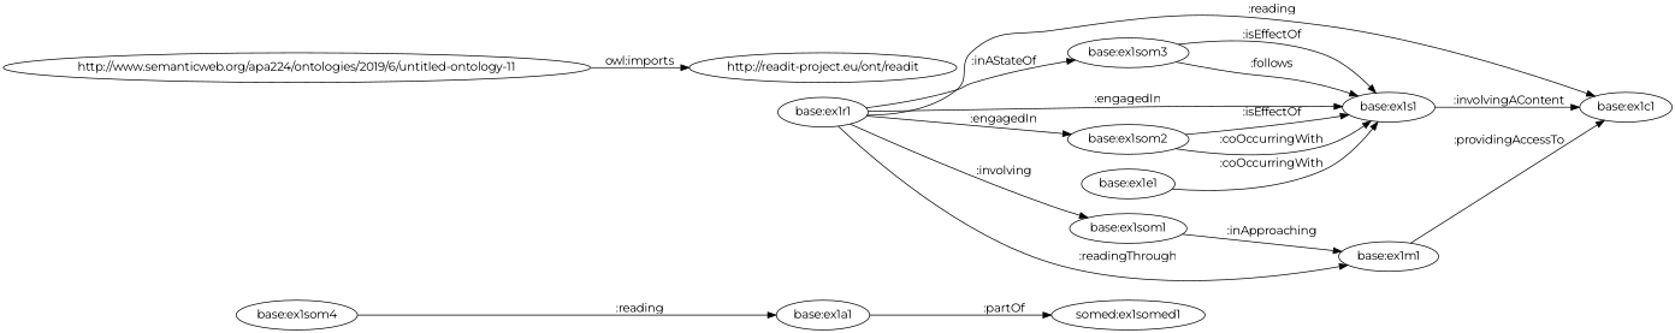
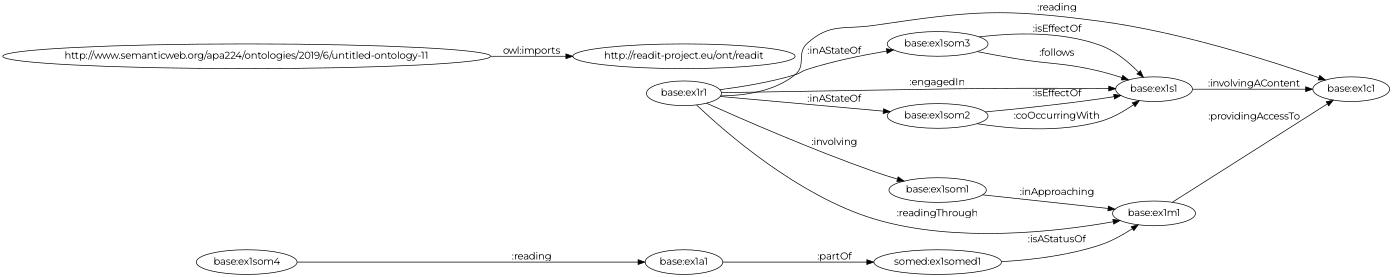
  digraph {
    fontname=Montserrat
    rankdir=LR
    node [fontname=Montserrat]
    edge [fontname=Montserrat]
    "base:ex1r1"
    "base:ex1c1"
    "base:ex1som1"
    "base:ex1som3"
    "base:ex1s1"
    "base:ex1m1"
    "base:ex1som2"
    "base:ex1som4"
    "base:ex1a1"
    n10 [label="somed:ex1somed1"]
    n11 [label="http://readit-project.eu/ont/readit"]
    "http://www.semanticweb.org/apa224/ontologies/2019/6/untitled-ontology-11"
-   "base:ex1e1"
    "base:ex1r1" -> "base:ex1c1" [label=":reading"]
    "base:ex1r1" -> "base:ex1som1" [label=":involving"]
    "base:ex1r1" -> "base:ex1som3" [label=":inAStateOf"]
    "base:ex1r1" -> "base:ex1s1" [label=":engagedIn"]
    "base:ex1r1" -> "base:ex1m1" [label=":readingThrough"]
-   "base:ex1r1" -> "base:ex1som2" [label=":engagedIn"]
+   "base:ex1r1" -> "base:ex1som2" [label=":inAStateOf"]
    "base:ex1som1" -> "base:ex1m1" [label=":inApproaching"]
    "base:ex1som3" -> "base:ex1s1" [label=":isEffectOf"]
    "base:ex1som3" -> "base:ex1s1" [label=":follows"]
    "base:ex1s1" -> "base:ex1c1" [label=":involvingAContent"]
    "base:ex1m1" -> "base:ex1c1" [label=":providingAccessTo"]
    "base:ex1som2" -> "base:ex1s1" [label=":isEffectOf"]
    "base:ex1som2" -> "base:ex1s1" [label=":coOccurringWith"]
    "base:ex1som4" -> "base:ex1a1" [label=":reading"]
    "base:ex1a1" -> n10 [label=":partOf"]
+   n10 -> "base:ex1m1" [label=":isAStatusOf"]
    "http://www.semanticweb.org/apa224/ontologies/2019/6/untitled-ontology-11" -> n11 [label="owl:imports"]
-   "base:ex1e1" -> "base:ex1s1" [label=":coOccurringWith"]
  }
